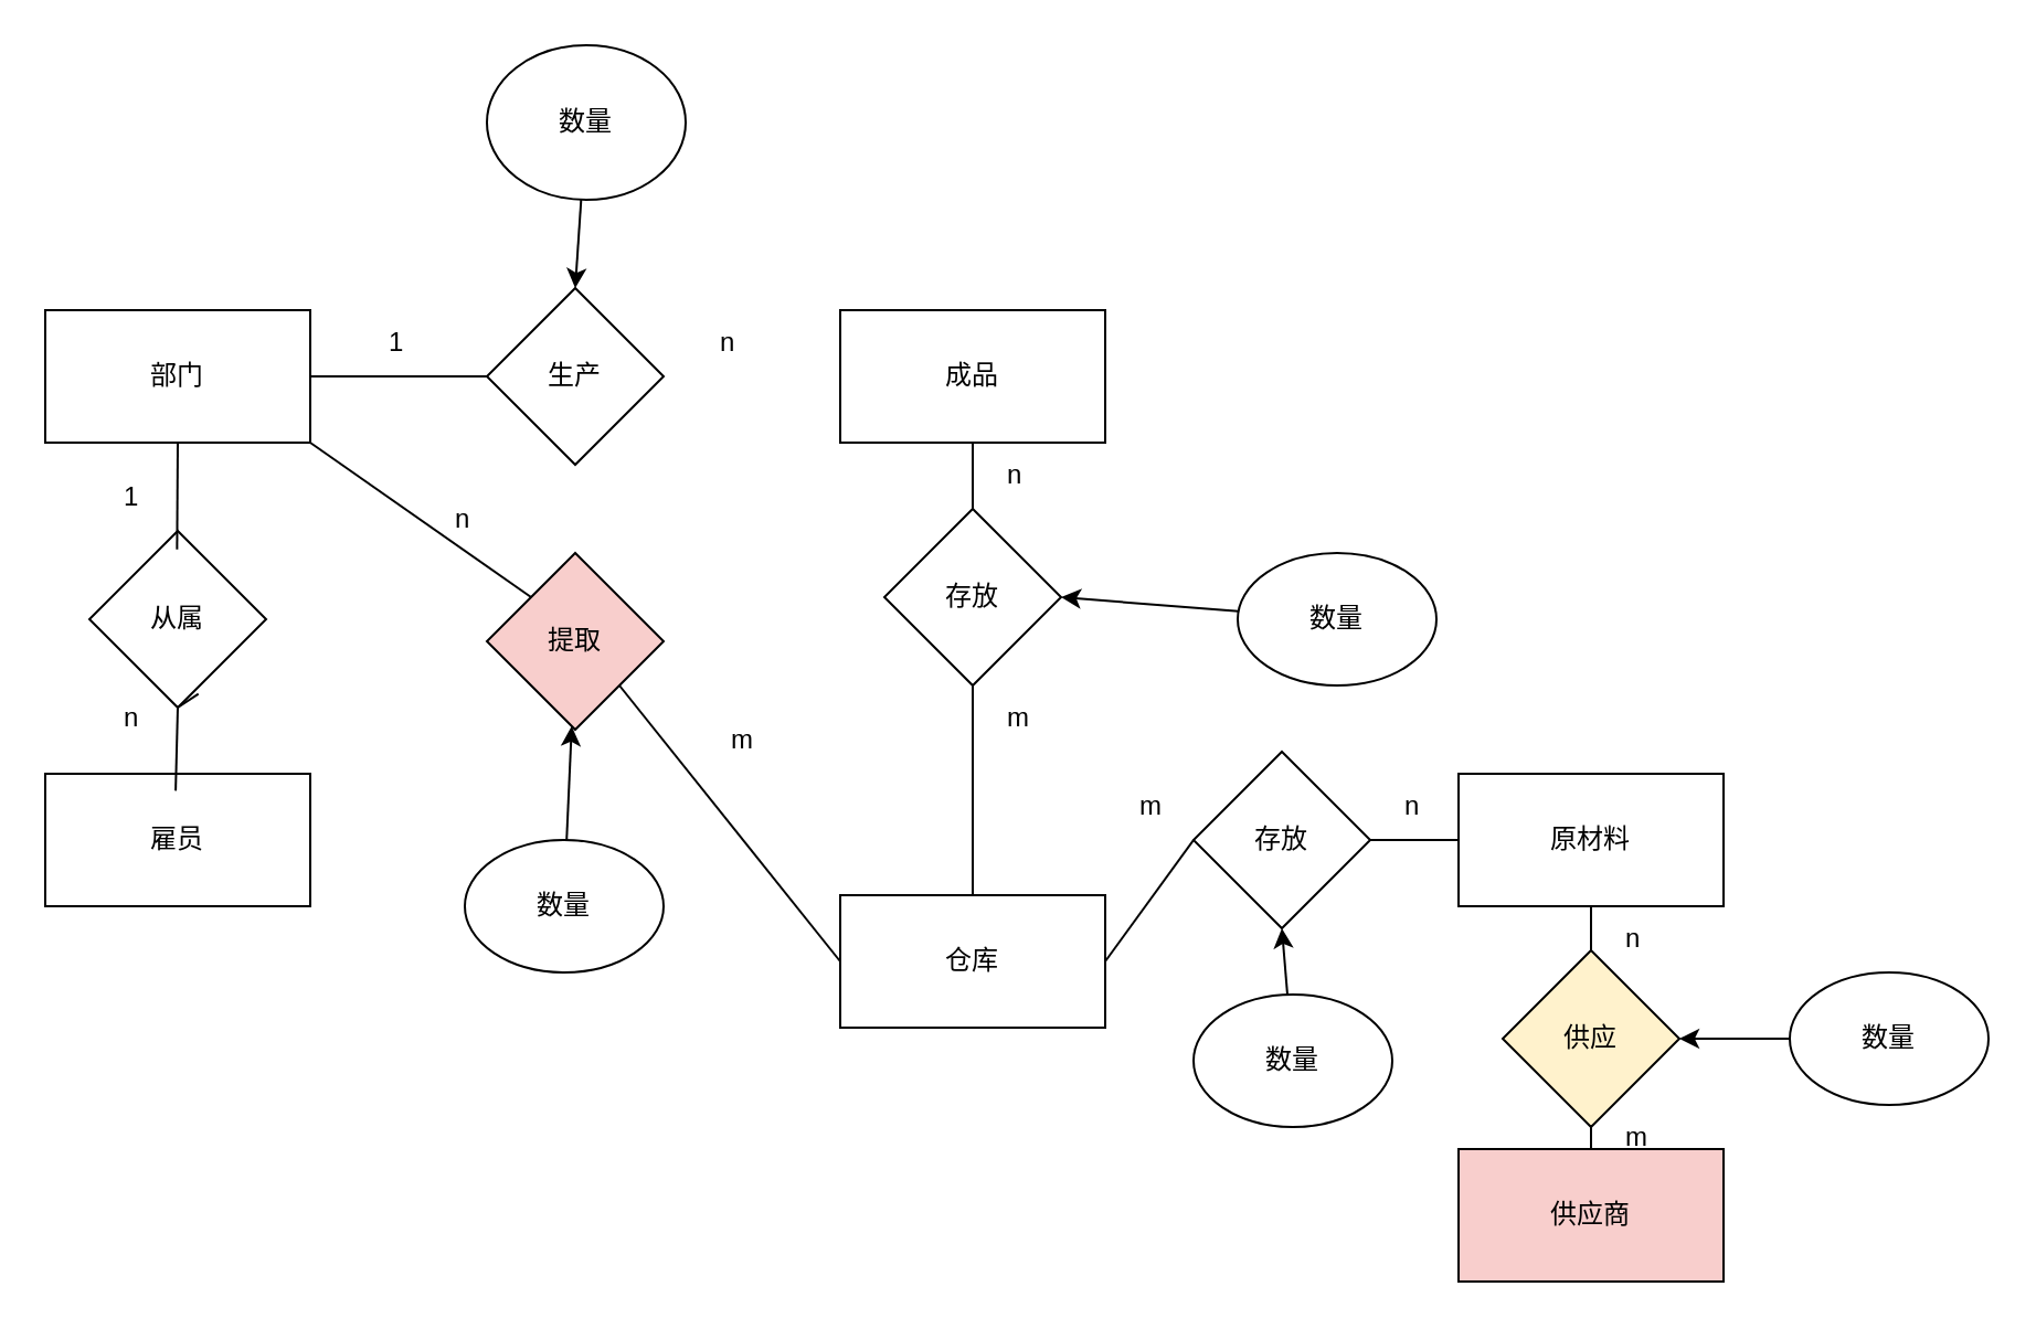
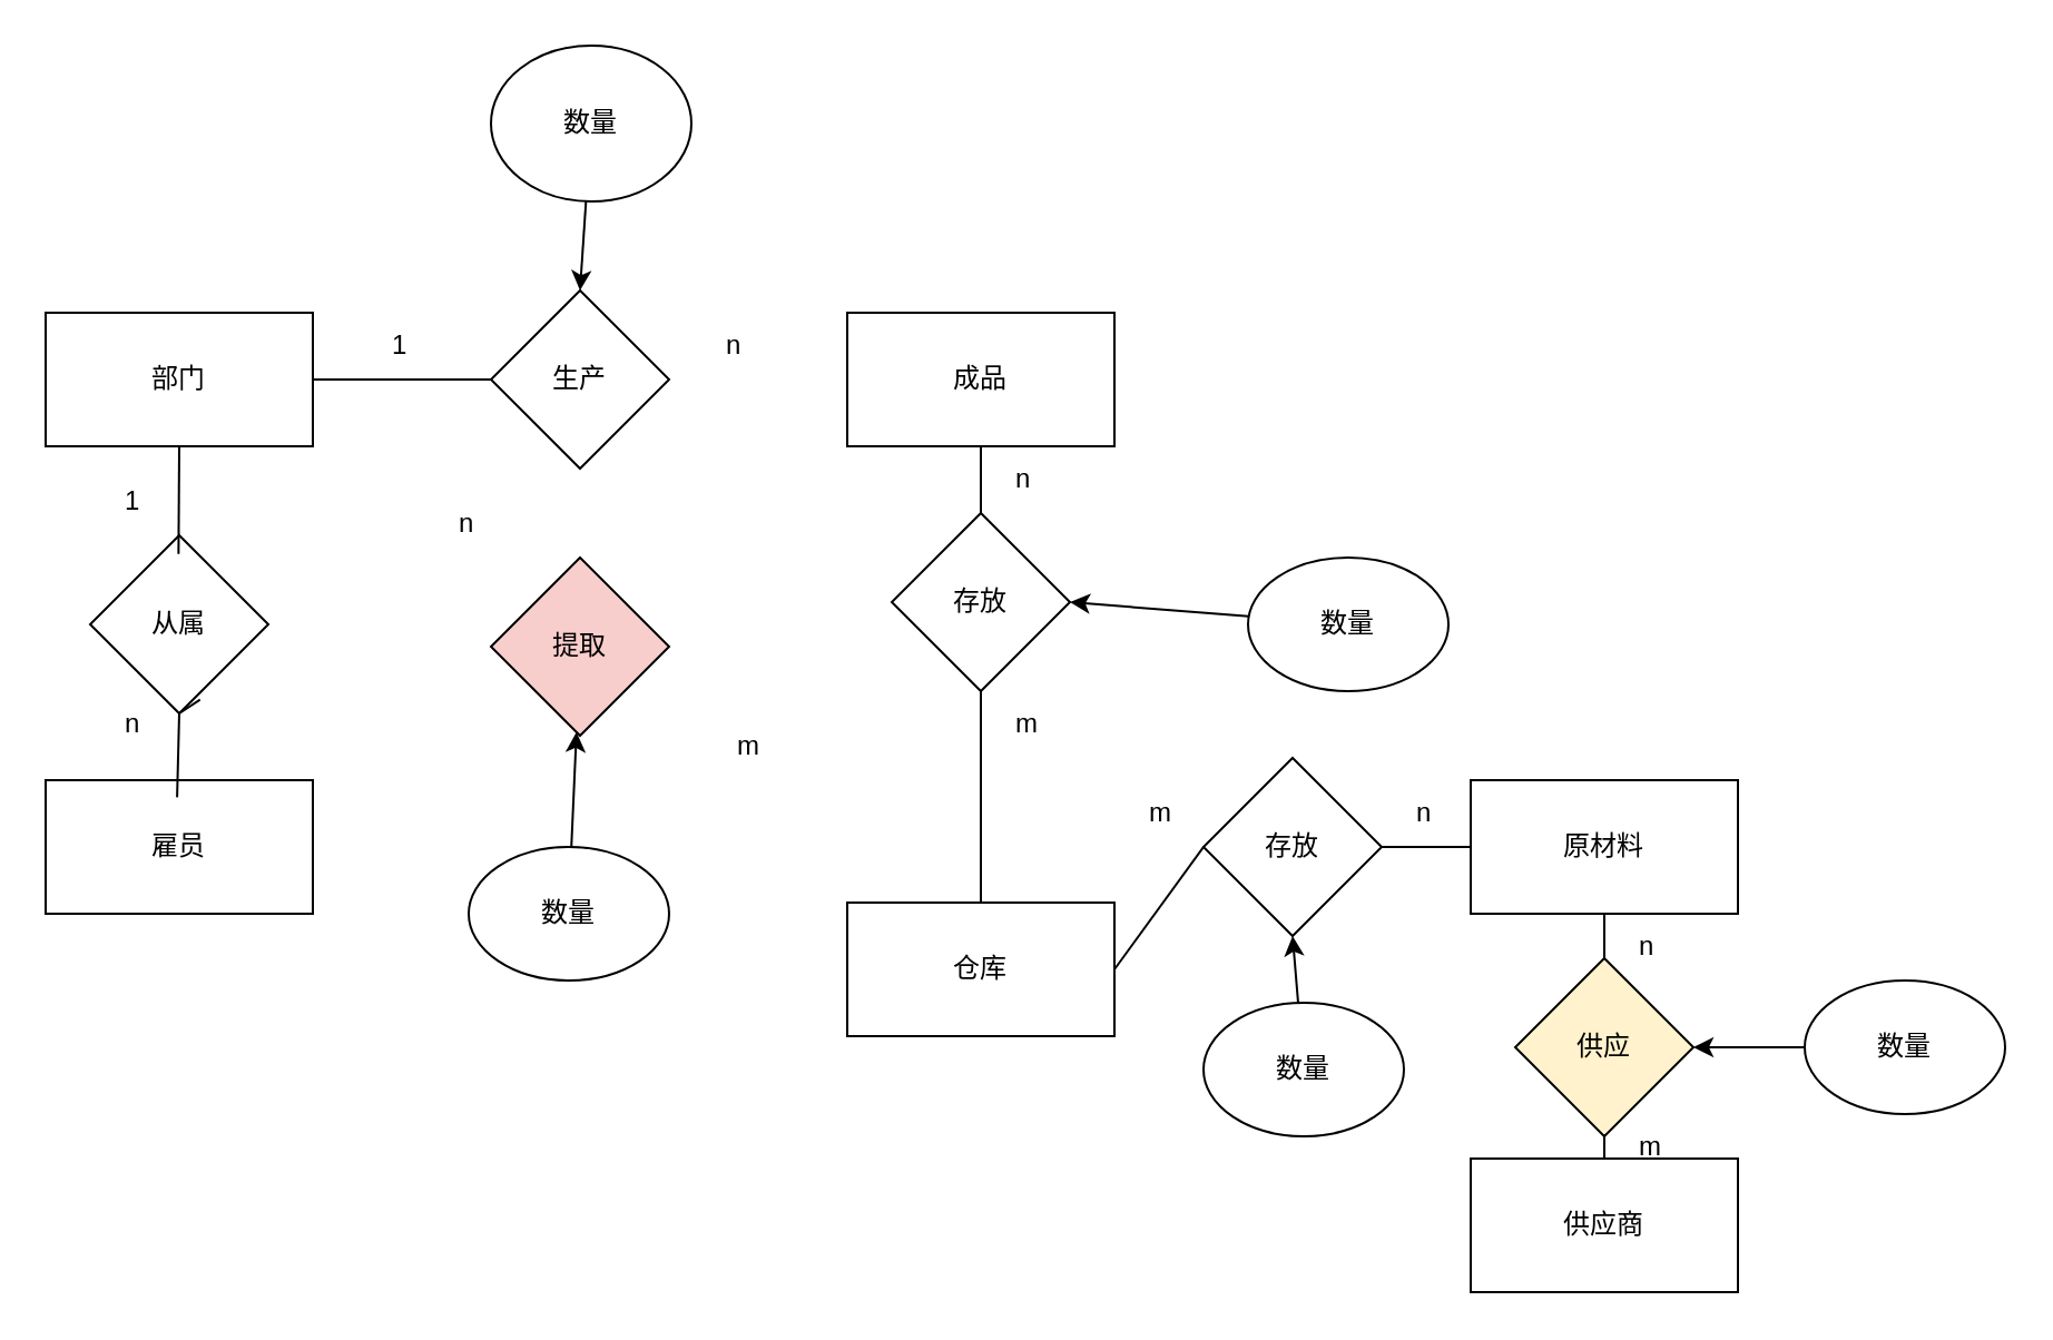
  <mxCell id="0" />
  <mxCell id="1" parent="0" />
  <mxCell id="2" value="部门" style="rounded=0;whiteSpace=wrap;html=1;strokeColor=default;" vertex="1" parent="1"><mxGeometry x="20" y="140" width="120" height="60" as="geometry" /></mxCell>
  <mxCell id="3" value="雇员" style="rounded=0;whiteSpace=wrap;html=1;" vertex="1" parent="1"><mxGeometry x="20" y="350" width="120" height="60" as="geometry" /></mxCell>
  <mxCell id="4" value="成品" style="rounded=0;whiteSpace=wrap;html=1;" vertex="1" parent="1"><mxGeometry x="380" y="140" width="120" height="60" as="geometry" /></mxCell>
  <mxCell id="5" value="仓库" style="rounded=0;whiteSpace=wrap;html=1;" vertex="1" parent="1"><mxGeometry x="380" y="405" width="120" height="60" as="geometry" /></mxCell>
  <mxCell id="6" value="原材料" style="rounded=0;whiteSpace=wrap;html=1;" vertex="1" parent="1"><mxGeometry x="660" y="350" width="120" height="60" as="geometry" /></mxCell>
- <mxCell id="7" value="供应商" style="rounded=0;whiteSpace=wrap;html=1;fillColor=#f8cecc;" vertex="1" parent="1"><mxGeometry x="660" y="520" width="120" height="60" as="geometry" /></mxCell>
+ <mxCell id="7" value="供应商" style="rounded=0;whiteSpace=wrap;html=1;" vertex="1" parent="1"><mxGeometry x="660" y="520" width="120" height="60" as="geometry" /></mxCell>
  <mxCell id="8" value="从属" style="rhombus;whiteSpace=wrap;html=1;" vertex="1" parent="1"><mxGeometry x="40" y="240" width="80" height="80" as="geometry" /></mxCell>
  <mxCell id="9" value="生产" style="rhombus;whiteSpace=wrap;html=1;" vertex="1" parent="1"><mxGeometry x="220" y="130" width="80" height="80" as="geometry" /></mxCell>
  <mxCell id="10" value="存放" style="rhombus;whiteSpace=wrap;html=1;" vertex="1" parent="1"><mxGeometry x="400" y="230" width="80" height="80" as="geometry" /></mxCell>
  <mxCell id="11" value="提取" style="rhombus;whiteSpace=wrap;html=1;fillColor=#f8cecc;" vertex="1" parent="1"><mxGeometry x="220" y="250" width="80" height="80" as="geometry" /></mxCell>
  <mxCell id="12" value="存放" style="rhombus;whiteSpace=wrap;html=1;" vertex="1" parent="1"><mxGeometry x="540" y="340" width="80" height="80" as="geometry" /></mxCell>
  <mxCell id="13" value="供应" style="rhombus;whiteSpace=wrap;html=1;fillColor=#fff2cc;" vertex="1" parent="1"><mxGeometry x="680" y="430" width="80" height="80" as="geometry" /></mxCell>
  <mxCell id="14" value="" style="endArrow=none;html=1;rounded=0;entryX=0.5;entryY=1;entryDx=0;entryDy=0;exitX=0.492;exitY=0.128;exitDx=0;exitDy=0;exitPerimeter=0;" edge="1" parent="1" source="27" target="8"><mxGeometry width="50" height="50" relative="1" as="geometry"><mxPoint x="370" y="380" as="sourcePoint" /><mxPoint x="420" y="330" as="targetPoint" /></mxGeometry></mxCell>
  <mxCell id="15" value="" style="endArrow=none;html=1;rounded=0;entryX=0.5;entryY=1;entryDx=0;entryDy=0;exitX=0.496;exitY=0.104;exitDx=0;exitDy=0;exitPerimeter=0;" edge="1" parent="1" source="8" target="2"><mxGeometry width="50" height="50" relative="1" as="geometry"><mxPoint x="370" y="380" as="sourcePoint" /><mxPoint x="420" y="330" as="targetPoint" /></mxGeometry></mxCell>
- <mxCell id="16" value="" style="endArrow=none;html=1;rounded=0;entryX=0;entryY=0;entryDx=0;entryDy=0;exitX=1;exitY=1;exitDx=0;exitDy=0;" edge="1" parent="1" source="2" target="11"><mxGeometry width="50" height="50" relative="1" as="geometry"><mxPoint x="370" y="380" as="sourcePoint" /><mxPoint x="420" y="330" as="targetPoint" /></mxGeometry></mxCell>
- <mxCell id="17" value="" style="endArrow=none;html=1;rounded=0;entryX=1;entryY=1;entryDx=0;entryDy=0;exitX=0;exitY=0.5;exitDx=0;exitDy=0;" edge="1" parent="1" source="5" target="11"><mxGeometry width="50" height="50" relative="1" as="geometry"><mxPoint x="370" y="380" as="sourcePoint" /><mxPoint x="420" y="330" as="targetPoint" /></mxGeometry></mxCell>
  <mxCell id="18" value="" style="endArrow=none;html=1;rounded=0;entryX=1;entryY=0.5;entryDx=0;entryDy=0;exitX=0;exitY=0.5;exitDx=0;exitDy=0;" edge="1" parent="1" source="9" target="2"><mxGeometry width="50" height="50" relative="1" as="geometry"><mxPoint x="200" y="170" as="sourcePoint" /><mxPoint x="420" y="330" as="targetPoint" /></mxGeometry></mxCell>
  <mxCell id="19" value="" style="endArrow=none;html=1;rounded=0;entryX=0.5;entryY=1;entryDx=0;entryDy=0;exitX=0.5;exitY=0;exitDx=0;exitDy=0;" edge="1" parent="1" source="10" target="4"><mxGeometry width="50" height="50" relative="1" as="geometry"><mxPoint x="450" y="230" as="sourcePoint" /><mxPoint x="420" y="330" as="targetPoint" /></mxGeometry></mxCell>
  <mxCell id="20" value="" style="endArrow=none;html=1;rounded=0;entryX=0.5;entryY=1;entryDx=0;entryDy=0;exitX=0.5;exitY=0;exitDx=0;exitDy=0;" edge="1" parent="1" source="5" target="10"><mxGeometry width="50" height="50" relative="1" as="geometry"><mxPoint x="370" y="380" as="sourcePoint" /><mxPoint x="420" y="330" as="targetPoint" /></mxGeometry></mxCell>
  <mxCell id="21" value="" style="endArrow=none;html=1;rounded=0;entryX=1;entryY=0.5;entryDx=0;entryDy=0;exitX=0;exitY=0.5;exitDx=0;exitDy=0;" edge="1" parent="1" source="12" target="5"><mxGeometry width="50" height="50" relative="1" as="geometry"><mxPoint x="370" y="380" as="sourcePoint" /><mxPoint x="420" y="330" as="targetPoint" /></mxGeometry></mxCell>
  <mxCell id="22" value="" style="endArrow=none;html=1;rounded=0;entryX=1;entryY=0.5;entryDx=0;entryDy=0;exitX=0;exitY=0.5;exitDx=0;exitDy=0;" edge="1" parent="1" source="6" target="12"><mxGeometry width="50" height="50" relative="1" as="geometry"><mxPoint x="370" y="380" as="sourcePoint" /><mxPoint x="420" y="330" as="targetPoint" /></mxGeometry></mxCell>
  <mxCell id="23" value="" style="endArrow=none;html=1;rounded=0;entryX=0.5;entryY=1;entryDx=0;entryDy=0;" edge="1" parent="1" source="13" target="6"><mxGeometry width="50" height="50" relative="1" as="geometry"><mxPoint x="370" y="380" as="sourcePoint" /><mxPoint x="420" y="330" as="targetPoint" /></mxGeometry></mxCell>
  <mxCell id="24" value="" style="endArrow=none;html=1;rounded=0;entryX=0.5;entryY=1;entryDx=0;entryDy=0;exitX=0.5;exitY=0;exitDx=0;exitDy=0;" edge="1" parent="1" source="7" target="13"><mxGeometry width="50" height="50" relative="1" as="geometry"><mxPoint x="370" y="380" as="sourcePoint" /><mxPoint x="420" y="330" as="targetPoint" /></mxGeometry></mxCell>
  <mxCell id="25" value="1" style="text;strokeColor=none;fillColor=none;align=left;verticalAlign=middle;spacingLeft=4;spacingRight=4;overflow=hidden;points=[[0,0.5],[1,0.5]];portConstraint=eastwest;rotatable=0;whiteSpace=wrap;html=1;" vertex="1" parent="1"><mxGeometry x="50" y="210" width="80" height="30" as="geometry" /></mxCell>
  <mxCell id="26" value="" style="endArrow=none;html=1;rounded=0;exitX=0.492;exitY=0.128;exitDx=0;exitDy=0;exitPerimeter=0;" edge="1" parent="1" source="3"><mxGeometry width="50" height="50" relative="1" as="geometry"><mxPoint x="79" y="358" as="sourcePoint" /><mxPoint x="80" y="320" as="targetPoint" /></mxGeometry></mxCell>
  <mxCell id="27" value="n" style="text;strokeColor=none;fillColor=none;align=left;verticalAlign=middle;spacingLeft=4;spacingRight=4;overflow=hidden;points=[[0,0.5],[1,0.5]];portConstraint=eastwest;rotatable=0;whiteSpace=wrap;html=1;" vertex="1" parent="1"><mxGeometry x="50" y="310" width="80" height="30" as="geometry" /></mxCell>
  <mxCell id="28" value="1" style="text;strokeColor=none;fillColor=none;align=left;verticalAlign=middle;spacingLeft=4;spacingRight=4;overflow=hidden;points=[[0,0.5],[1,0.5]];portConstraint=eastwest;rotatable=0;whiteSpace=wrap;html=1;" vertex="1" parent="1"><mxGeometry x="170" y="140" width="80" height="30" as="geometry" /></mxCell>
  <mxCell id="29" value="n" style="text;strokeColor=none;fillColor=none;align=left;verticalAlign=middle;spacingLeft=4;spacingRight=4;overflow=hidden;points=[[0,0.5],[1,0.5]];portConstraint=eastwest;rotatable=0;whiteSpace=wrap;html=1;" vertex="1" parent="1"><mxGeometry x="320" y="140" width="80" height="30" as="geometry" /></mxCell>
  <mxCell id="30" value="n" style="text;strokeColor=none;fillColor=none;align=left;verticalAlign=middle;spacingLeft=4;spacingRight=4;overflow=hidden;points=[[0,0.5],[1,0.5]];portConstraint=eastwest;rotatable=0;whiteSpace=wrap;html=1;" vertex="1" parent="1"><mxGeometry x="200" y="220" width="80" height="30" as="geometry" /></mxCell>
  <mxCell id="31" value="n" style="text;strokeColor=none;fillColor=none;align=left;verticalAlign=middle;spacingLeft=4;spacingRight=4;overflow=hidden;points=[[0,0.5],[1,0.5]];portConstraint=eastwest;rotatable=0;whiteSpace=wrap;html=1;" vertex="1" parent="1"><mxGeometry x="450" y="200" width="80" height="30" as="geometry" /></mxCell>
  <mxCell id="32" value="m" style="text;strokeColor=none;fillColor=none;align=left;verticalAlign=middle;spacingLeft=4;spacingRight=4;overflow=hidden;points=[[0,0.5],[1,0.5]];portConstraint=eastwest;rotatable=0;whiteSpace=wrap;html=1;" vertex="1" parent="1"><mxGeometry x="325" y="320" width="80" height="30" as="geometry" /></mxCell>
  <mxCell id="33" value="m" style="text;strokeColor=none;fillColor=none;align=left;verticalAlign=middle;spacingLeft=4;spacingRight=4;overflow=hidden;points=[[0,0.5],[1,0.5]];portConstraint=eastwest;rotatable=0;whiteSpace=wrap;html=1;" vertex="1" parent="1"><mxGeometry x="450" y="310" width="80" height="30" as="geometry" /></mxCell>
  <mxCell id="34" value="m" style="text;strokeColor=none;fillColor=none;align=left;verticalAlign=middle;spacingLeft=4;spacingRight=4;overflow=hidden;points=[[0,0.5],[1,0.5]];portConstraint=eastwest;rotatable=0;whiteSpace=wrap;html=1;" vertex="1" parent="1"><mxGeometry x="510" y="350" width="80" height="30" as="geometry" /></mxCell>
  <mxCell id="35" value="n" style="text;strokeColor=none;fillColor=none;align=left;verticalAlign=middle;spacingLeft=4;spacingRight=4;overflow=hidden;points=[[0,0.5],[1,0.5]];portConstraint=eastwest;rotatable=0;whiteSpace=wrap;html=1;" vertex="1" parent="1"><mxGeometry x="630" y="350" width="80" height="30" as="geometry" /></mxCell>
  <mxCell id="36" value="n" style="text;strokeColor=none;fillColor=none;align=left;verticalAlign=middle;spacingLeft=4;spacingRight=4;overflow=hidden;points=[[0,0.5],[1,0.5]];portConstraint=eastwest;rotatable=0;whiteSpace=wrap;html=1;" vertex="1" parent="1"><mxGeometry x="730" y="410" width="80" height="30" as="geometry" /></mxCell>
  <mxCell id="37" value="m" style="text;strokeColor=none;fillColor=none;align=left;verticalAlign=middle;spacingLeft=4;spacingRight=4;overflow=hidden;points=[[0,0.5],[1,0.5]];portConstraint=eastwest;rotatable=0;whiteSpace=wrap;html=1;" vertex="1" parent="1"><mxGeometry x="730" y="500" width="80" height="30" as="geometry" /></mxCell>
  <mxCell id="38" value="" style="edgeStyle=none;rounded=0;orthogonalLoop=1;jettySize=auto;html=1;" edge="1" parent="1" source="39" target="11"><mxGeometry relative="1" as="geometry" /></mxCell>
  <mxCell id="39" value="数量" style="ellipse;whiteSpace=wrap;html=1;" vertex="1" parent="1"><mxGeometry x="210" y="380" width="90" height="60" as="geometry" /></mxCell>
  <mxCell id="40" value="" style="edgeStyle=none;rounded=0;orthogonalLoop=1;jettySize=auto;html=1;entryX=0.5;entryY=0;entryDx=0;entryDy=0;" edge="1" parent="1" source="41" target="9"><mxGeometry relative="1" as="geometry" /></mxCell>
  <mxCell id="41" value="数量" style="ellipse;whiteSpace=wrap;html=1;" vertex="1" parent="1"><mxGeometry x="220" y="20" width="90" height="70" as="geometry" /></mxCell>
  <mxCell id="42" value="" style="edgeStyle=none;rounded=0;orthogonalLoop=1;jettySize=auto;html=1;entryX=0.5;entryY=1;entryDx=0;entryDy=0;" edge="1" parent="1" source="43" target="12"><mxGeometry relative="1" as="geometry" /></mxCell>
  <mxCell id="43" value="数量" style="ellipse;whiteSpace=wrap;html=1;" vertex="1" parent="1"><mxGeometry x="540" y="450" width="90" height="60" as="geometry" /></mxCell>
  <mxCell id="44" value="" style="edgeStyle=none;rounded=0;orthogonalLoop=1;jettySize=auto;html=1;entryX=1;entryY=0.5;entryDx=0;entryDy=0;" edge="1" parent="1" source="45" target="13"><mxGeometry relative="1" as="geometry" /></mxCell>
  <mxCell id="45" value="数量" style="ellipse;whiteSpace=wrap;html=1;" vertex="1" parent="1"><mxGeometry x="810" y="440" width="90" height="60" as="geometry" /></mxCell>
  <mxCell id="46" value="" style="edgeStyle=none;rounded=0;orthogonalLoop=1;jettySize=auto;html=1;entryX=1;entryY=0.5;entryDx=0;entryDy=0;" edge="1" parent="1" source="47" target="10"><mxGeometry relative="1" as="geometry" /></mxCell>
  <mxCell id="47" value="数量" style="ellipse;whiteSpace=wrap;html=1;" vertex="1" parent="1"><mxGeometry x="560" y="250" width="90" height="60" as="geometry" /></mxCell>
